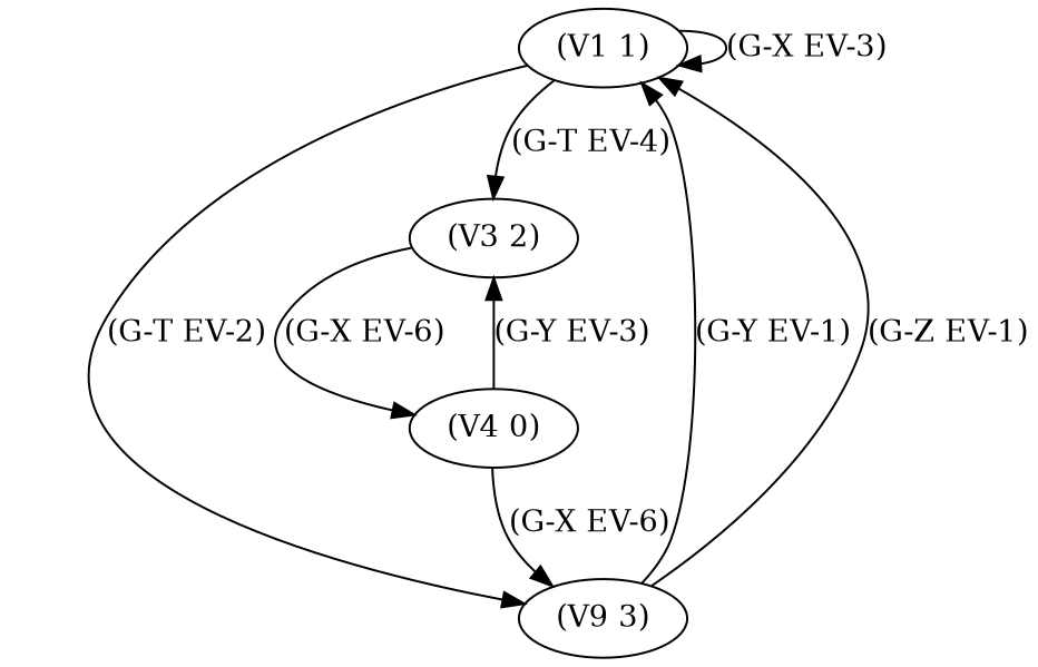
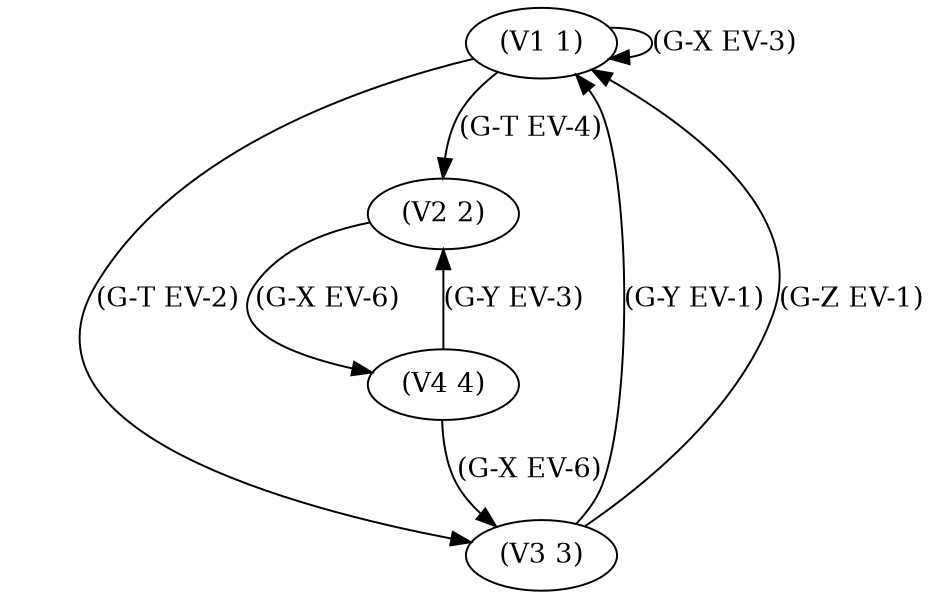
  digraph {
    n1 [label="(V1 1)"]
-   n2 [label="(V9 3)"]
-   n3 [label="(V3 2)"]
-   n4 [label="(V4 0)"]
+   n2 [label="(V3 3)"]
+   n3 [label="(V2 2)"]
+   n4 [label="(V4 4)"]
    n1 -> n1 [label="(G-X EV-3)"]
    n1 -> n2 [label="(G-T EV-2)"]
    n1 -> n3 [label="(G-T EV-4)"]
    n2 -> n1 [label="(G-Y EV-1)"]
    n2 -> n1 [label="(G-Z EV-1)"]
    n3 -> n4 [label="(G-X EV-6)"]
    n4 -> n2 [label="(G-X EV-6)"]
    n4 -> n3 [label="(G-Y EV-3)"]
  }
